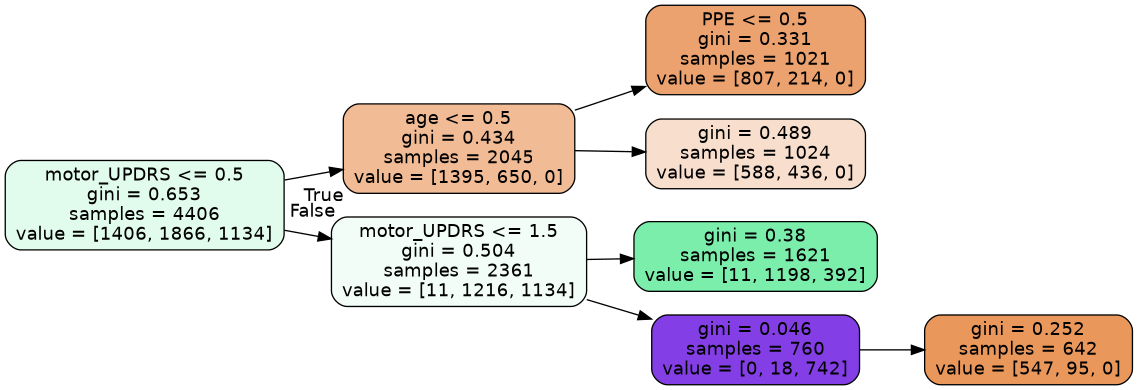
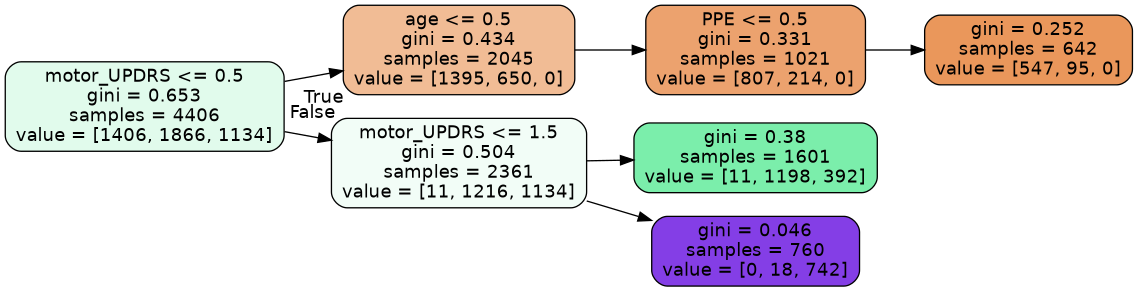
  digraph {
    rankdir=LR
    node [color=black fontname=helvetica shape=box style="filled, rounded"]
    edge [fontname=helvetica]
    n1 [fillcolor="#e1fbec" label="motor_UPDRS <= 0.5\ngini = 0.653\nsamples = 4406\nvalue = [1406, 1866, 1134]"]
    n2 [fillcolor="#f1bc95" label="age <= 0.5\ngini = 0.434\nsamples = 2045\nvalue = [1395, 650, 0]"]
    n3 [fillcolor="#f2fdf7" label="motor_UPDRS <= 1.5\ngini = 0.504\nsamples = 2361\nvalue = [11, 1216, 1134]"]
    n4 [fillcolor="#eca26e" label="PPE <= 0.5\ngini = 0.331\nsamples = 1021\nvalue = [807, 214, 0]"]
-   n5 [fillcolor="#f8decc" label="gini = 0.489\nsamples = 1024\nvalue = [588, 436, 0]"]
-   n6 [fillcolor="#7beeab" label="gini = 0.38\nsamples = 1621\nvalue = [11, 1198, 392]"]
+   n6 [fillcolor="#7beeab" label="gini = 0.38\nsamples = 1601\nvalue = [11, 1198, 392]"]
    n7 [fillcolor="#843ee6" label="gini = 0.046\nsamples = 760\nvalue = [0, 18, 742]"]
    n8 [fillcolor="#ea975b" label="gini = 0.252\nsamples = 642\nvalue = [547, 95, 0]"]
    n1 -> n2 [headlabel=True labelangle=45 labeldistance=2.5]
    n1 -> n3 [headlabel=False labelangle=-45 labeldistance=2.5]
    n2 -> n4
-   n2 -> n5
    n3 -> n6
    n3 -> n7
-   n7 -> n8
+   n4 -> n8
  }
